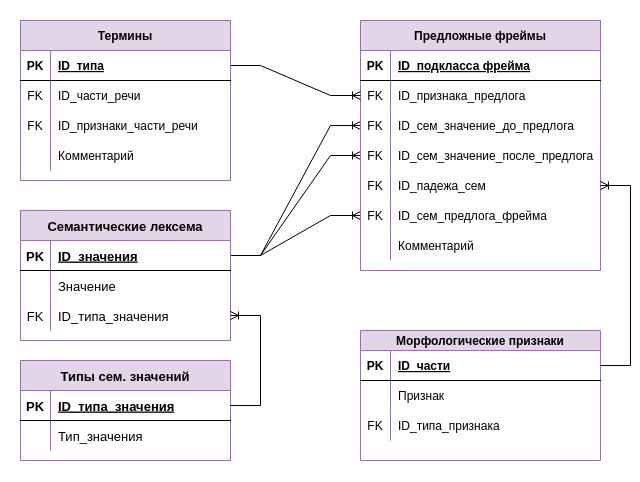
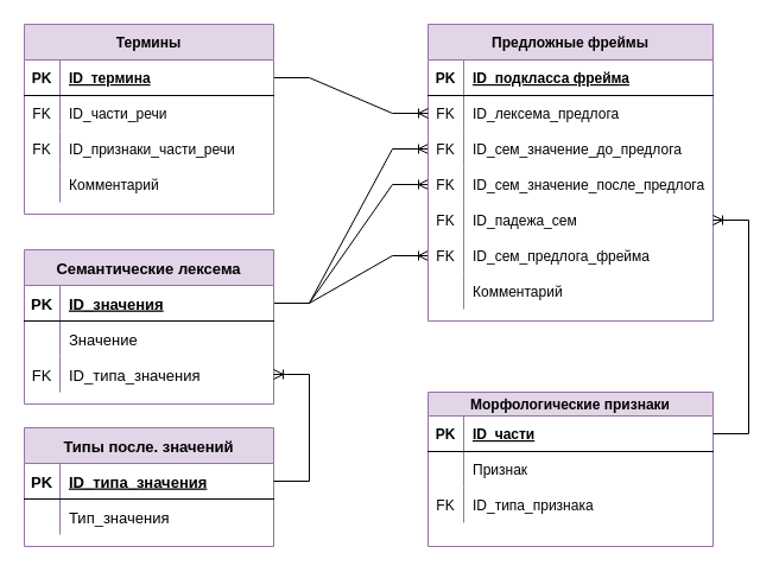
  <mxCell id="0" />
  <mxCell id="1" parent="0" />
  <mxCell id="2" value="" style="edgeStyle=entityRelationEdgeStyle;fontSize=12;html=1;endArrow=ERoneToMany;rounded=0;" parent="1" source="28" target="12" edge="1"><mxGeometry width="100" height="100" relative="1" as="geometry"><mxPoint x="260" y="135" as="sourcePoint" /><mxPoint x="454" y="435" as="targetPoint" /></mxGeometry></mxCell>
  <mxCell id="3" value="" style="edgeStyle=entityRelationEdgeStyle;fontSize=12;html=1;endArrow=ERoneToMany;rounded=0;" parent="1" source="28" target="15" edge="1"><mxGeometry width="100" height="100" relative="1" as="geometry"><mxPoint x="260" y="135" as="sourcePoint" /><mxPoint x="454" y="495" as="targetPoint" /></mxGeometry></mxCell>
  <mxCell id="4" value="" style="edgeStyle=entityRelationEdgeStyle;fontSize=12;html=1;endArrow=ERoneToMany;rounded=0;" parent="1" source="28" target="21" edge="1"><mxGeometry width="100" height="100" relative="1" as="geometry"><mxPoint x="260" y="135" as="sourcePoint" /><mxPoint x="454" y="555" as="targetPoint" /></mxGeometry></mxCell>
  <mxCell id="5" value="Предложные фреймы" style="shape=table;startSize=30;container=1;collapsible=1;childLayout=tableLayout;fixedRows=1;rowLines=0;fontStyle=1;align=center;resizeLast=1;fillColor=#e1d5e7;strokeColor=#9673a6;" parent="1" vertex="1"><mxGeometry x="360" y="20" width="240" height="250" as="geometry" /></mxCell>
  <mxCell id="6" value="" style="shape=tableRow;horizontal=0;startSize=0;swimlaneHead=0;swimlaneBody=0;fillColor=none;collapsible=0;dropTarget=0;points=[[0,0.5],[1,0.5]];portConstraint=eastwest;top=0;left=0;right=0;bottom=1;" parent="5" vertex="1"><mxGeometry y="30" width="240" height="30" as="geometry" /></mxCell>
  <mxCell id="7" value="PK" style="shape=partialRectangle;connectable=0;fillColor=none;top=0;left=0;bottom=0;right=0;fontStyle=1;overflow=hidden;" parent="6" vertex="1"><mxGeometry width="30" height="30" as="geometry"><mxRectangle width="30" height="30" as="alternateBounds" /></mxGeometry></mxCell>
  <mxCell id="8" value="ID_подкласса фрейма" style="shape=partialRectangle;connectable=0;fillColor=none;top=0;left=0;bottom=0;right=0;align=left;spacingLeft=6;fontStyle=5;overflow=hidden;" parent="6" vertex="1"><mxGeometry x="30" width="210" height="30" as="geometry"><mxRectangle width="210" height="30" as="alternateBounds" /></mxGeometry></mxCell>
  <mxCell id="9" value="" style="shape=tableRow;horizontal=0;startSize=0;swimlaneHead=0;swimlaneBody=0;fillColor=none;collapsible=0;dropTarget=0;points=[[0,0.5],[1,0.5]];portConstraint=eastwest;top=0;left=0;right=0;bottom=0;" parent="5" vertex="1"><mxGeometry y="60" width="240" height="30" as="geometry" /></mxCell>
  <mxCell id="10" value="FK" style="shape=partialRectangle;connectable=0;fillColor=none;top=0;left=0;bottom=0;right=0;editable=1;overflow=hidden;" parent="9" vertex="1"><mxGeometry width="30" height="30" as="geometry"><mxRectangle width="30" height="30" as="alternateBounds" /></mxGeometry></mxCell>
- <mxCell id="11" value="ID_признака_предлога" style="shape=partialRectangle;connectable=0;fillColor=none;top=0;left=0;bottom=0;right=0;align=left;spacingLeft=6;overflow=hidden;" parent="9" vertex="1"><mxGeometry x="30" width="210" height="30" as="geometry"><mxRectangle width="210" height="30" as="alternateBounds" /></mxGeometry></mxCell>
+ <mxCell id="11" value="ID_лексема_предлога" style="shape=partialRectangle;connectable=0;fillColor=none;top=0;left=0;bottom=0;right=0;align=left;spacingLeft=6;overflow=hidden;" parent="9" vertex="1"><mxGeometry x="30" width="210" height="30" as="geometry"><mxRectangle width="210" height="30" as="alternateBounds" /></mxGeometry></mxCell>
  <mxCell id="12" value="" style="shape=tableRow;horizontal=0;startSize=0;swimlaneHead=0;swimlaneBody=0;fillColor=none;collapsible=0;dropTarget=0;points=[[0,0.5],[1,0.5]];portConstraint=eastwest;top=0;left=0;right=0;bottom=0;" parent="5" vertex="1"><mxGeometry y="90" width="240" height="30" as="geometry" /></mxCell>
  <mxCell id="13" value="FK" style="shape=partialRectangle;connectable=0;fillColor=none;top=0;left=0;bottom=0;right=0;editable=1;overflow=hidden;" parent="12" vertex="1"><mxGeometry width="30" height="30" as="geometry"><mxRectangle width="30" height="30" as="alternateBounds" /></mxGeometry></mxCell>
  <mxCell id="14" value="ID_сем_значение_до_предлога" style="shape=partialRectangle;connectable=0;fillColor=none;top=0;left=0;bottom=0;right=0;align=left;spacingLeft=6;overflow=hidden;" parent="12" vertex="1"><mxGeometry x="30" width="210" height="30" as="geometry"><mxRectangle width="210" height="30" as="alternateBounds" /></mxGeometry></mxCell>
  <mxCell id="15" value="" style="shape=tableRow;horizontal=0;startSize=0;swimlaneHead=0;swimlaneBody=0;fillColor=none;collapsible=0;dropTarget=0;points=[[0,0.5],[1,0.5]];portConstraint=eastwest;top=0;left=0;right=0;bottom=0;" parent="5" vertex="1"><mxGeometry y="120" width="240" height="30" as="geometry" /></mxCell>
  <mxCell id="16" value="FK" style="shape=partialRectangle;connectable=0;fillColor=none;top=0;left=0;bottom=0;right=0;editable=1;overflow=hidden;" parent="15" vertex="1"><mxGeometry width="30" height="30" as="geometry"><mxRectangle width="30" height="30" as="alternateBounds" /></mxGeometry></mxCell>
  <mxCell id="17" value="ID_сем_значение_после_предлога" style="shape=partialRectangle;connectable=0;fillColor=none;top=0;left=0;bottom=0;right=0;align=left;spacingLeft=6;overflow=hidden;" parent="15" vertex="1"><mxGeometry x="30" width="210" height="30" as="geometry"><mxRectangle width="210" height="30" as="alternateBounds" /></mxGeometry></mxCell>
  <mxCell id="18" value="" style="shape=tableRow;horizontal=0;startSize=0;swimlaneHead=0;swimlaneBody=0;fillColor=none;collapsible=0;dropTarget=0;points=[[0,0.5],[1,0.5]];portConstraint=eastwest;top=0;left=0;right=0;bottom=0;" parent="5" vertex="1"><mxGeometry y="150" width="240" height="30" as="geometry" /></mxCell>
  <mxCell id="19" value="FK" style="shape=partialRectangle;connectable=0;fillColor=none;top=0;left=0;bottom=0;right=0;editable=1;overflow=hidden;" parent="18" vertex="1"><mxGeometry width="30" height="30" as="geometry"><mxRectangle width="30" height="30" as="alternateBounds" /></mxGeometry></mxCell>
  <mxCell id="20" value="ID_падежа_сем" style="shape=partialRectangle;connectable=0;fillColor=none;top=0;left=0;bottom=0;right=0;align=left;spacingLeft=6;overflow=hidden;" parent="18" vertex="1"><mxGeometry x="30" width="210" height="30" as="geometry"><mxRectangle width="210" height="30" as="alternateBounds" /></mxGeometry></mxCell>
  <mxCell id="21" value="" style="shape=tableRow;horizontal=0;startSize=0;swimlaneHead=0;swimlaneBody=0;fillColor=none;collapsible=0;dropTarget=0;points=[[0,0.5],[1,0.5]];portConstraint=eastwest;top=0;left=0;right=0;bottom=0;" parent="5" vertex="1"><mxGeometry y="180" width="240" height="30" as="geometry" /></mxCell>
  <mxCell id="22" value="FK" style="shape=partialRectangle;connectable=0;fillColor=none;top=0;left=0;bottom=0;right=0;editable=1;overflow=hidden;" parent="21" vertex="1"><mxGeometry width="30" height="30" as="geometry"><mxRectangle width="30" height="30" as="alternateBounds" /></mxGeometry></mxCell>
  <mxCell id="23" value="ID_сем_предлога_фрейма" style="shape=partialRectangle;connectable=0;fillColor=none;top=0;left=0;bottom=0;right=0;align=left;spacingLeft=6;overflow=hidden;" parent="21" vertex="1"><mxGeometry x="30" width="210" height="30" as="geometry"><mxRectangle width="210" height="30" as="alternateBounds" /></mxGeometry></mxCell>
  <mxCell id="24" value="" style="shape=tableRow;horizontal=0;startSize=0;swimlaneHead=0;swimlaneBody=0;fillColor=none;collapsible=0;dropTarget=0;points=[[0,0.5],[1,0.5]];portConstraint=eastwest;top=0;left=0;right=0;bottom=0;" parent="5" vertex="1"><mxGeometry y="210" width="240" height="30" as="geometry" /></mxCell>
  <mxCell id="25" value="" style="shape=partialRectangle;connectable=0;fillColor=none;top=0;left=0;bottom=0;right=0;editable=1;overflow=hidden;" parent="24" vertex="1"><mxGeometry width="30" height="30" as="geometry"><mxRectangle width="30" height="30" as="alternateBounds" /></mxGeometry></mxCell>
  <mxCell id="26" value="Комментарий" style="shape=partialRectangle;connectable=0;fillColor=none;top=0;left=0;bottom=0;right=0;align=left;spacingLeft=6;overflow=hidden;" parent="24" vertex="1"><mxGeometry x="30" width="210" height="30" as="geometry"><mxRectangle width="210" height="30" as="alternateBounds" /></mxGeometry></mxCell>
  <mxCell id="27" value="Семантические лексема" style="shape=table;startSize=30;container=1;collapsible=1;childLayout=tableLayout;fixedRows=1;rowLines=0;fontStyle=1;align=center;resizeLast=1;fillColor=#e1d5e7;strokeColor=#9673a6;fontSize=13;" parent="1" vertex="1"><mxGeometry x="20" y="210" width="210" height="130" as="geometry" /></mxCell>
  <mxCell id="28" value="" style="shape=tableRow;horizontal=0;startSize=0;swimlaneHead=0;swimlaneBody=0;fillColor=none;collapsible=0;dropTarget=0;points=[[0,0.5],[1,0.5]];portConstraint=eastwest;top=0;left=0;right=0;bottom=1;fontSize=13;" parent="27" vertex="1"><mxGeometry y="30" width="210" height="30" as="geometry" /></mxCell>
  <mxCell id="29" value="PK" style="shape=partialRectangle;connectable=0;fillColor=none;top=0;left=0;bottom=0;right=0;fontStyle=1;overflow=hidden;fontSize=13;" parent="28" vertex="1"><mxGeometry width="30" height="30" as="geometry"><mxRectangle width="30" height="30" as="alternateBounds" /></mxGeometry></mxCell>
  <mxCell id="30" value="ID_значения" style="shape=partialRectangle;connectable=0;fillColor=none;top=0;left=0;bottom=0;right=0;align=left;spacingLeft=6;fontStyle=5;overflow=hidden;fontSize=13;" parent="28" vertex="1"><mxGeometry x="30" width="180" height="30" as="geometry"><mxRectangle width="180" height="30" as="alternateBounds" /></mxGeometry></mxCell>
  <mxCell id="31" value="" style="shape=tableRow;horizontal=0;startSize=0;swimlaneHead=0;swimlaneBody=0;fillColor=none;collapsible=0;dropTarget=0;points=[[0,0.5],[1,0.5]];portConstraint=eastwest;top=0;left=0;right=0;bottom=0;fontSize=13;" parent="27" vertex="1"><mxGeometry y="60" width="210" height="30" as="geometry" /></mxCell>
  <mxCell id="32" value="" style="shape=partialRectangle;connectable=0;fillColor=none;top=0;left=0;bottom=0;right=0;editable=1;overflow=hidden;fontSize=13;" parent="31" vertex="1"><mxGeometry width="30" height="30" as="geometry"><mxRectangle width="30" height="30" as="alternateBounds" /></mxGeometry></mxCell>
  <mxCell id="33" value="Значение" style="shape=partialRectangle;connectable=0;fillColor=none;top=0;left=0;bottom=0;right=0;align=left;spacingLeft=6;overflow=hidden;fontSize=13;" parent="31" vertex="1"><mxGeometry x="30" width="180" height="30" as="geometry"><mxRectangle width="180" height="30" as="alternateBounds" /></mxGeometry></mxCell>
  <mxCell id="34" value="" style="shape=tableRow;horizontal=0;startSize=0;swimlaneHead=0;swimlaneBody=0;fillColor=none;collapsible=0;dropTarget=0;points=[[0,0.5],[1,0.5]];portConstraint=eastwest;top=0;left=0;right=0;bottom=0;fontSize=13;" parent="27" vertex="1"><mxGeometry y="90" width="210" height="30" as="geometry" /></mxCell>
  <mxCell id="35" value="FK" style="shape=partialRectangle;connectable=0;fillColor=none;top=0;left=0;bottom=0;right=0;editable=1;overflow=hidden;fontSize=13;" parent="34" vertex="1"><mxGeometry width="30" height="30" as="geometry"><mxRectangle width="30" height="30" as="alternateBounds" /></mxGeometry></mxCell>
  <mxCell id="36" value="ID_типа_значения" style="shape=partialRectangle;connectable=0;fillColor=none;top=0;left=0;bottom=0;right=0;align=left;spacingLeft=6;overflow=hidden;fontSize=13;" parent="34" vertex="1"><mxGeometry x="30" width="180" height="30" as="geometry"><mxRectangle width="180" height="30" as="alternateBounds" /></mxGeometry></mxCell>
- <mxCell id="37" value="Типы сем. значений" style="shape=table;startSize=30;container=1;collapsible=1;childLayout=tableLayout;fixedRows=1;rowLines=0;fontStyle=1;align=center;resizeLast=1;fillColor=#e1d5e7;strokeColor=#9673a6;fontSize=13;" parent="1" vertex="1"><mxGeometry x="20" y="360" width="210" height="100" as="geometry" /></mxCell>
+ <mxCell id="37" value="Типы после. значений" style="shape=table;startSize=30;container=1;collapsible=1;childLayout=tableLayout;fixedRows=1;rowLines=0;fontStyle=1;align=center;resizeLast=1;fillColor=#e1d5e7;strokeColor=#9673a6;fontSize=13;" parent="1" vertex="1"><mxGeometry x="20" y="360" width="210" height="100" as="geometry" /></mxCell>
  <mxCell id="38" value="" style="shape=tableRow;horizontal=0;startSize=0;swimlaneHead=0;swimlaneBody=0;fillColor=none;collapsible=0;dropTarget=0;points=[[0,0.5],[1,0.5]];portConstraint=eastwest;top=0;left=0;right=0;bottom=1;fontSize=13;" parent="37" vertex="1"><mxGeometry y="30" width="210" height="30" as="geometry" /></mxCell>
  <mxCell id="39" value="PK" style="shape=partialRectangle;connectable=0;fillColor=none;top=0;left=0;bottom=0;right=0;fontStyle=1;overflow=hidden;fontSize=13;" parent="38" vertex="1"><mxGeometry width="30" height="30" as="geometry"><mxRectangle width="30" height="30" as="alternateBounds" /></mxGeometry></mxCell>
  <mxCell id="40" value="ID_типа_значения" style="shape=partialRectangle;connectable=0;fillColor=none;top=0;left=0;bottom=0;right=0;align=left;spacingLeft=6;fontStyle=5;overflow=hidden;fontSize=13;" parent="38" vertex="1"><mxGeometry x="30" width="180" height="30" as="geometry"><mxRectangle width="180" height="30" as="alternateBounds" /></mxGeometry></mxCell>
  <mxCell id="41" value="" style="shape=tableRow;horizontal=0;startSize=0;swimlaneHead=0;swimlaneBody=0;fillColor=none;collapsible=0;dropTarget=0;points=[[0,0.5],[1,0.5]];portConstraint=eastwest;top=0;left=0;right=0;bottom=0;fontSize=13;" parent="37" vertex="1"><mxGeometry y="60" width="210" height="30" as="geometry" /></mxCell>
  <mxCell id="42" value="" style="shape=partialRectangle;connectable=0;fillColor=none;top=0;left=0;bottom=0;right=0;editable=1;overflow=hidden;fontSize=13;" parent="41" vertex="1"><mxGeometry width="30" height="30" as="geometry"><mxRectangle width="30" height="30" as="alternateBounds" /></mxGeometry></mxCell>
  <mxCell id="43" value="Тип_значения" style="shape=partialRectangle;connectable=0;fillColor=none;top=0;left=0;bottom=0;right=0;align=left;spacingLeft=6;overflow=hidden;fontSize=13;" parent="41" vertex="1"><mxGeometry x="30" width="180" height="30" as="geometry"><mxRectangle width="180" height="30" as="alternateBounds" /></mxGeometry></mxCell>
  <mxCell id="44" value="" style="edgeStyle=entityRelationEdgeStyle;fontSize=13;html=1;endArrow=ERoneToMany;rounded=0;" parent="1" source="38" target="34" edge="1"><mxGeometry width="100" height="100" relative="1" as="geometry"><mxPoint x="320" y="605" as="sourcePoint" /><mxPoint x="420" y="505" as="targetPoint" /></mxGeometry></mxCell>
  <mxCell id="45" value="Морфологические признаки" style="shape=table;startSize=20;container=1;collapsible=1;childLayout=tableLayout;fixedRows=1;rowLines=0;fontStyle=1;align=center;resizeLast=1;fillColor=#e1d5e7;strokeColor=#9673a6;" parent="1" vertex="1"><mxGeometry x="360" y="330" width="240" height="130" as="geometry" /></mxCell>
  <mxCell id="46" value="" style="shape=tableRow;horizontal=0;startSize=0;swimlaneHead=0;swimlaneBody=0;fillColor=none;collapsible=0;dropTarget=0;points=[[0,0.5],[1,0.5]];portConstraint=eastwest;top=0;left=0;right=0;bottom=1;" parent="45" vertex="1"><mxGeometry y="20" width="240" height="30" as="geometry" /></mxCell>
  <mxCell id="47" value="PK" style="shape=partialRectangle;connectable=0;fillColor=none;top=0;left=0;bottom=0;right=0;fontStyle=1;overflow=hidden;" parent="46" vertex="1"><mxGeometry width="30" height="30" as="geometry"><mxRectangle width="30" height="30" as="alternateBounds" /></mxGeometry></mxCell>
  <mxCell id="48" value="ID_части" style="shape=partialRectangle;connectable=0;fillColor=none;top=0;left=0;bottom=0;right=0;align=left;spacingLeft=6;fontStyle=5;overflow=hidden;" parent="46" vertex="1"><mxGeometry x="30" width="210" height="30" as="geometry"><mxRectangle width="210" height="30" as="alternateBounds" /></mxGeometry></mxCell>
  <mxCell id="49" value="" style="shape=tableRow;horizontal=0;startSize=0;swimlaneHead=0;swimlaneBody=0;fillColor=none;collapsible=0;dropTarget=0;points=[[0,0.5],[1,0.5]];portConstraint=eastwest;top=0;left=0;right=0;bottom=0;" parent="45" vertex="1"><mxGeometry y="50" width="240" height="30" as="geometry" /></mxCell>
  <mxCell id="50" value="" style="shape=partialRectangle;connectable=0;fillColor=none;top=0;left=0;bottom=0;right=0;editable=1;overflow=hidden;" parent="49" vertex="1"><mxGeometry width="30" height="30" as="geometry"><mxRectangle width="30" height="30" as="alternateBounds" /></mxGeometry></mxCell>
  <mxCell id="51" value="Признак" style="shape=partialRectangle;connectable=0;fillColor=none;top=0;left=0;bottom=0;right=0;align=left;spacingLeft=6;overflow=hidden;" parent="49" vertex="1"><mxGeometry x="30" width="210" height="30" as="geometry"><mxRectangle width="210" height="30" as="alternateBounds" /></mxGeometry></mxCell>
  <mxCell id="52" value="" style="shape=tableRow;horizontal=0;startSize=0;swimlaneHead=0;swimlaneBody=0;fillColor=none;collapsible=0;dropTarget=0;points=[[0,0.5],[1,0.5]];portConstraint=eastwest;top=0;left=0;right=0;bottom=0;" parent="45" vertex="1"><mxGeometry y="80" width="240" height="30" as="geometry" /></mxCell>
  <mxCell id="53" value="FK" style="shape=partialRectangle;connectable=0;fillColor=none;top=0;left=0;bottom=0;right=0;editable=1;overflow=hidden;" parent="52" vertex="1"><mxGeometry width="30" height="30" as="geometry"><mxRectangle width="30" height="30" as="alternateBounds" /></mxGeometry></mxCell>
  <mxCell id="54" value="ID_типа_признака" style="shape=partialRectangle;connectable=0;fillColor=none;top=0;left=0;bottom=0;right=0;align=left;spacingLeft=6;overflow=hidden;" parent="52" vertex="1"><mxGeometry x="30" width="210" height="30" as="geometry"><mxRectangle width="210" height="30" as="alternateBounds" /></mxGeometry></mxCell>
  <mxCell id="55" value="" style="edgeStyle=entityRelationEdgeStyle;fontSize=12;html=1;endArrow=ERoneToMany;rounded=0;" parent="1" source="58" target="9" edge="1"><mxGeometry width="100" height="100" relative="1" as="geometry"><mxPoint x="230" y="65" as="sourcePoint" /><mxPoint x="720" y="210" as="targetPoint" /></mxGeometry></mxCell>
  <mxCell id="56" value="" style="edgeStyle=entityRelationEdgeStyle;fontSize=12;html=1;endArrow=ERoneToMany;rounded=0;" parent="1" source="46" target="18" edge="1"><mxGeometry width="100" height="100" relative="1" as="geometry"><mxPoint x="410" y="380" as="sourcePoint" /><mxPoint x="510" y="280" as="targetPoint" /></mxGeometry></mxCell>
  <mxCell id="57" value="Термины" style="shape=table;startSize=30;container=1;collapsible=1;childLayout=tableLayout;fixedRows=1;rowLines=0;fontStyle=1;align=center;resizeLast=1;fillColor=#e1d5e7;strokeColor=#9673a6;" vertex="1" parent="1"><mxGeometry x="20" y="20" width="210" height="160" as="geometry" /></mxCell>
  <mxCell id="58" value="" style="shape=tableRow;horizontal=0;startSize=0;swimlaneHead=0;swimlaneBody=0;fillColor=none;collapsible=0;dropTarget=0;points=[[0,0.5],[1,0.5]];portConstraint=eastwest;top=0;left=0;right=0;bottom=1;" vertex="1" parent="57"><mxGeometry y="30" width="210" height="30" as="geometry" /></mxCell>
  <mxCell id="59" value="PK" style="shape=partialRectangle;connectable=0;fillColor=none;top=0;left=0;bottom=0;right=0;fontStyle=1;overflow=hidden;" vertex="1" parent="58"><mxGeometry width="30" height="30" as="geometry"><mxRectangle width="30" height="30" as="alternateBounds" /></mxGeometry></mxCell>
- <mxCell id="60" value="ID_типа" style="shape=partialRectangle;connectable=0;fillColor=none;top=0;left=0;bottom=0;right=0;align=left;spacingLeft=6;fontStyle=5;overflow=hidden;" vertex="1" parent="58"><mxGeometry x="30" width="180" height="30" as="geometry"><mxRectangle width="180" height="30" as="alternateBounds" /></mxGeometry></mxCell>
+ <mxCell id="60" value="ID_термина" style="shape=partialRectangle;connectable=0;fillColor=none;top=0;left=0;bottom=0;right=0;align=left;spacingLeft=6;fontStyle=5;overflow=hidden;" vertex="1" parent="58"><mxGeometry x="30" width="180" height="30" as="geometry"><mxRectangle width="180" height="30" as="alternateBounds" /></mxGeometry></mxCell>
  <mxCell id="61" value="" style="shape=tableRow;horizontal=0;startSize=0;swimlaneHead=0;swimlaneBody=0;fillColor=none;collapsible=0;dropTarget=0;points=[[0,0.5],[1,0.5]];portConstraint=eastwest;top=0;left=0;right=0;bottom=0;" vertex="1" parent="57"><mxGeometry y="60" width="210" height="30" as="geometry" /></mxCell>
  <mxCell id="62" value="FK" style="shape=partialRectangle;connectable=0;fillColor=none;top=0;left=0;bottom=0;right=0;editable=1;overflow=hidden;" vertex="1" parent="61"><mxGeometry width="30" height="30" as="geometry"><mxRectangle width="30" height="30" as="alternateBounds" /></mxGeometry></mxCell>
  <mxCell id="63" value="ID_части_речи" style="shape=partialRectangle;connectable=0;fillColor=none;top=0;left=0;bottom=0;right=0;align=left;spacingLeft=6;overflow=hidden;" vertex="1" parent="61"><mxGeometry x="30" width="180" height="30" as="geometry"><mxRectangle width="180" height="30" as="alternateBounds" /></mxGeometry></mxCell>
  <mxCell id="64" value="" style="shape=tableRow;horizontal=0;startSize=0;swimlaneHead=0;swimlaneBody=0;fillColor=none;collapsible=0;dropTarget=0;points=[[0,0.5],[1,0.5]];portConstraint=eastwest;top=0;left=0;right=0;bottom=0;" vertex="1" parent="57"><mxGeometry y="90" width="210" height="30" as="geometry" /></mxCell>
  <mxCell id="65" value="FK" style="shape=partialRectangle;connectable=0;fillColor=none;top=0;left=0;bottom=0;right=0;editable=1;overflow=hidden;" vertex="1" parent="64"><mxGeometry width="30" height="30" as="geometry"><mxRectangle width="30" height="30" as="alternateBounds" /></mxGeometry></mxCell>
  <mxCell id="66" value="ID_признаки_части_речи" style="shape=partialRectangle;connectable=0;fillColor=none;top=0;left=0;bottom=0;right=0;align=left;spacingLeft=6;overflow=hidden;" vertex="1" parent="64"><mxGeometry x="30" width="180" height="30" as="geometry"><mxRectangle width="180" height="30" as="alternateBounds" /></mxGeometry></mxCell>
  <mxCell id="67" value="" style="shape=tableRow;horizontal=0;startSize=0;swimlaneHead=0;swimlaneBody=0;fillColor=none;collapsible=0;dropTarget=0;points=[[0,0.5],[1,0.5]];portConstraint=eastwest;top=0;left=0;right=0;bottom=0;" vertex="1" parent="57"><mxGeometry y="120" width="210" height="30" as="geometry" /></mxCell>
  <mxCell id="68" value="" style="shape=partialRectangle;connectable=0;fillColor=none;top=0;left=0;bottom=0;right=0;editable=1;overflow=hidden;" vertex="1" parent="67"><mxGeometry width="30" height="30" as="geometry"><mxRectangle width="30" height="30" as="alternateBounds" /></mxGeometry></mxCell>
  <mxCell id="69" value="Комментарий" style="shape=partialRectangle;connectable=0;fillColor=none;top=0;left=0;bottom=0;right=0;align=left;spacingLeft=6;overflow=hidden;" vertex="1" parent="67"><mxGeometry x="30" width="180" height="30" as="geometry"><mxRectangle width="180" height="30" as="alternateBounds" /></mxGeometry></mxCell>
